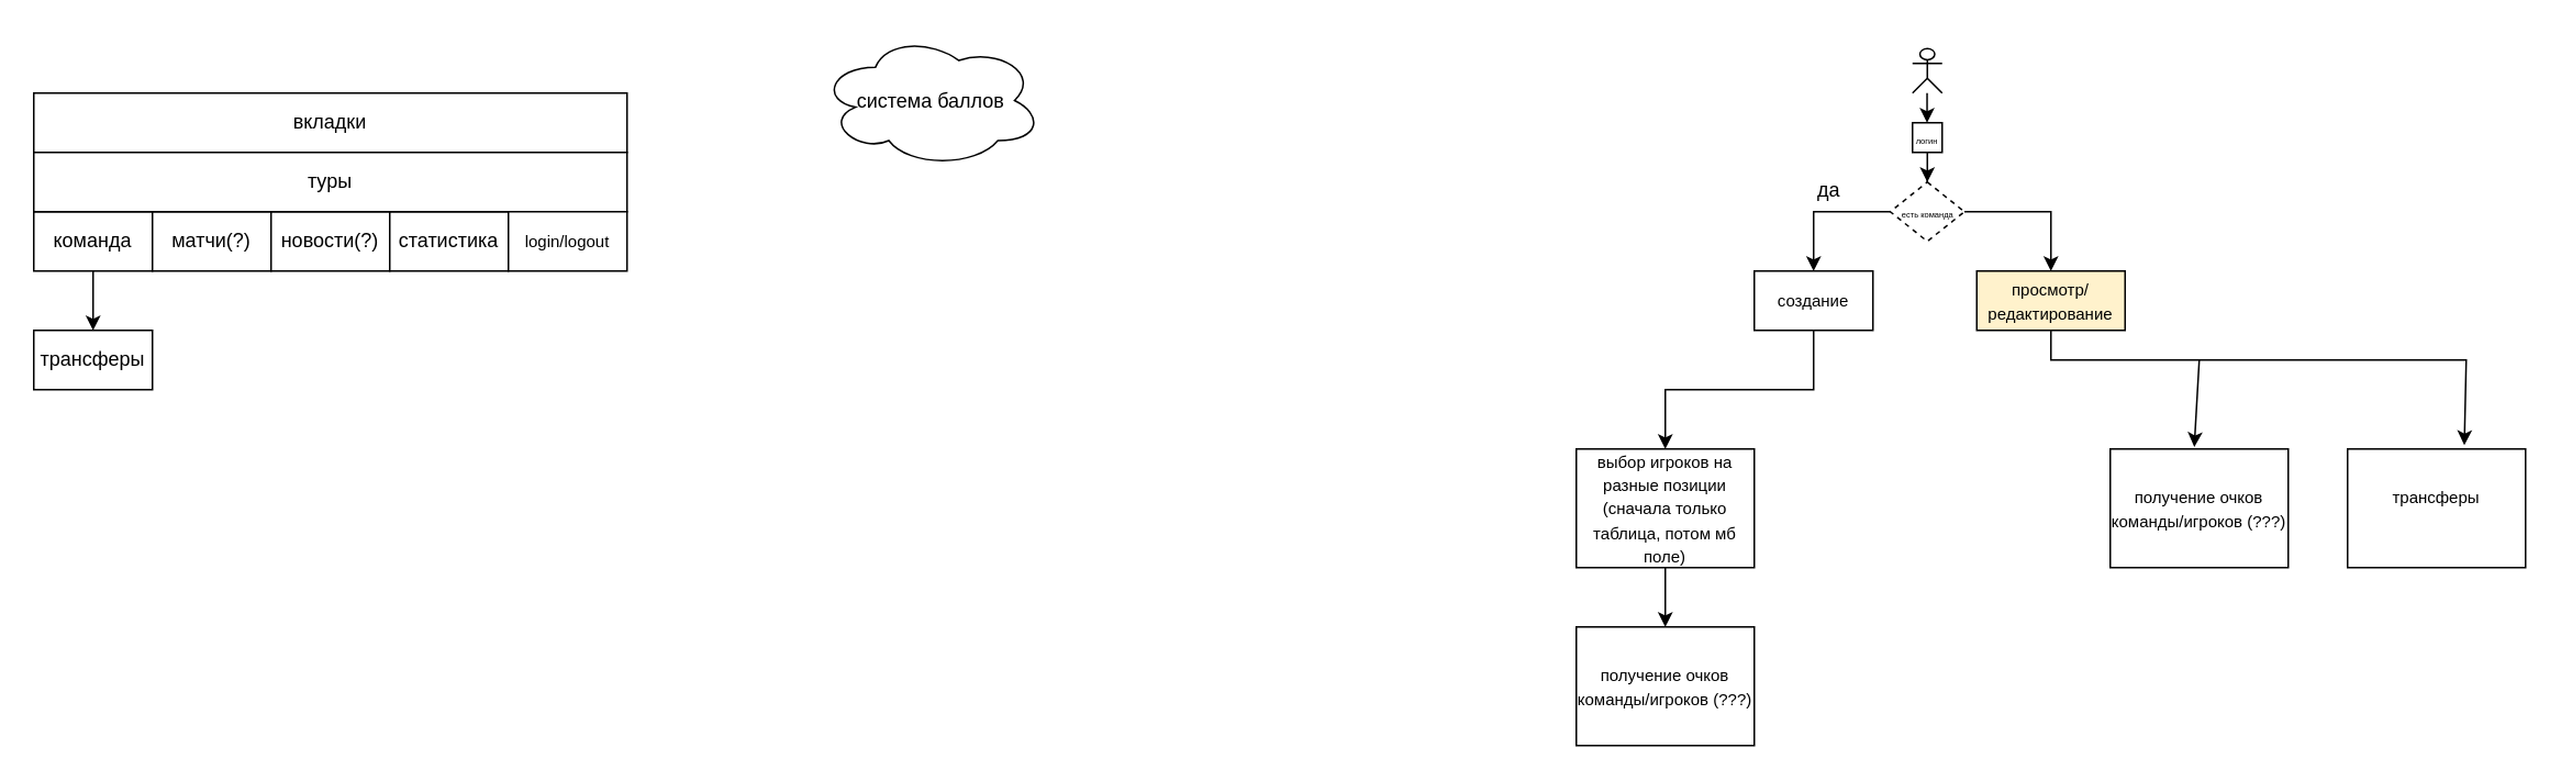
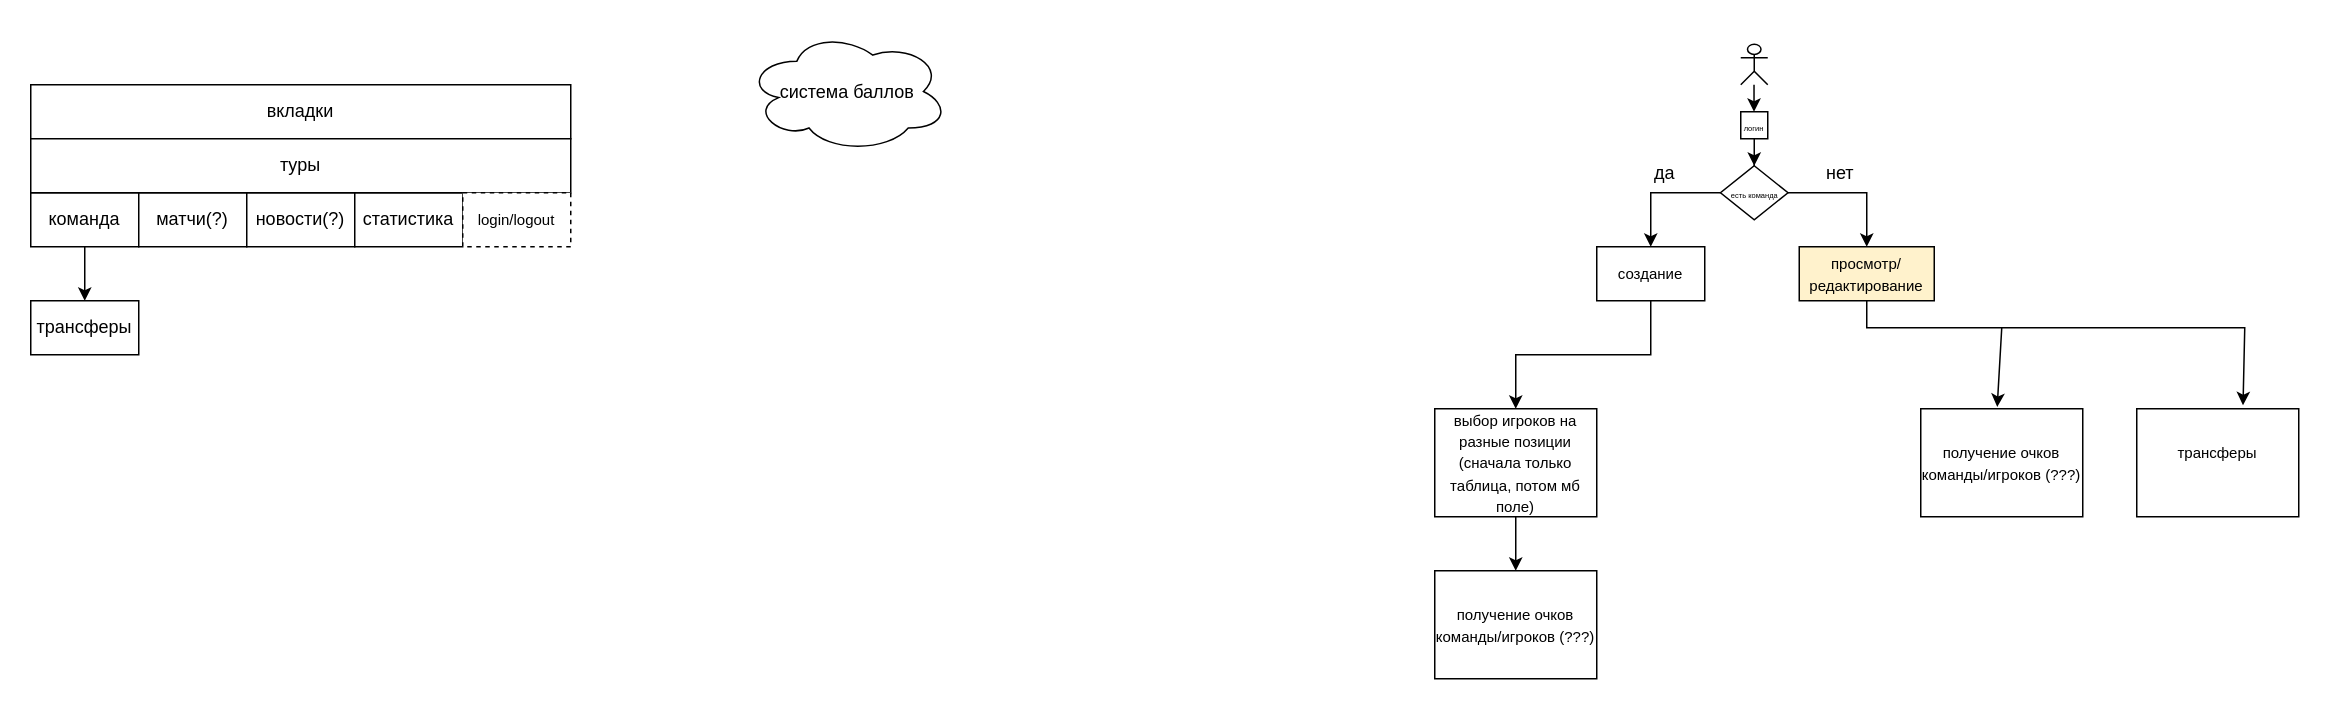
  <mxCell id="0" />
  <mxCell id="1" parent="0" />
  <mxCell id="2" value="" style="shape=umlActor;verticalLabelPosition=bottom;verticalAlign=top;html=1;outlineConnect=0;" vertex="1" parent="1"><mxGeometry x="1160" y="29" width="18" height="27" as="geometry" /></mxCell>
  <mxCell id="3" value="" style="endArrow=classic;html=1;rounded=0;exitX=1;exitY=1;exitDx=0;exitDy=0;exitPerimeter=0;" edge="1" parent="1"><mxGeometry width="50" height="50" relative="1" as="geometry"><mxPoint x="1168.85" y="56" as="sourcePoint" /><mxPoint x="1168.85" y="74" as="targetPoint" /><Array as="points"><mxPoint x="1168.85" y="65" /></Array></mxGeometry></mxCell>
  <mxCell id="4" value="" style="edgeStyle=orthogonalEdgeStyle;rounded=0;orthogonalLoop=1;jettySize=auto;html=1;" edge="1" parent="1" source="5" target="8"><mxGeometry relative="1" as="geometry" /></mxCell>
  <mxCell id="5" value="&lt;font style=&quot;font-size: 5px;&quot;&gt;логин&lt;/font&gt;" style="rounded=0;whiteSpace=wrap;html=1;" vertex="1" parent="1"><mxGeometry x="1160" y="74" width="18" height="18" as="geometry" /></mxCell>
  <mxCell id="6" style="edgeStyle=orthogonalEdgeStyle;rounded=0;orthogonalLoop=1;jettySize=auto;html=1;exitX=0;exitY=0.5;exitDx=0;exitDy=0;" edge="1" parent="1" source="8"><mxGeometry relative="1" as="geometry"><mxPoint x="1100" y="164" as="targetPoint" /><Array as="points"><mxPoint x="1100" y="128" /><mxPoint x="1100" y="155" /></Array></mxGeometry></mxCell>
  <mxCell id="7" style="edgeStyle=orthogonalEdgeStyle;rounded=0;orthogonalLoop=1;jettySize=auto;html=1;exitX=1;exitY=0.5;exitDx=0;exitDy=0;" edge="1" parent="1" source="8"><mxGeometry relative="1" as="geometry"><mxPoint x="1244" y="164" as="targetPoint" /><Array as="points"><mxPoint x="1244" y="128" /><mxPoint x="1244" y="164" /></Array></mxGeometry></mxCell>
- <mxCell id="8" value="&lt;font style=&quot;font-size: 5px;&quot;&gt;есть команда&lt;/font&gt;" style="rhombus;whiteSpace=wrap;html=1;rounded=0;dashed=1;" vertex="1" parent="1"><mxGeometry x="1146.5" y="110" width="45" height="36" as="geometry" /></mxCell>
+ <mxCell id="8" value="&lt;font style=&quot;font-size: 5px;&quot;&gt;есть команда&lt;/font&gt;" style="rhombus;whiteSpace=wrap;html=1;rounded=0;" vertex="1" parent="1"><mxGeometry x="1146.5" y="110" width="45" height="36" as="geometry" /></mxCell>
  <mxCell id="9" value="да" style="text;html=1;align=center;verticalAlign=middle;resizable=0;points=[];autosize=1;strokeColor=none;fillColor=none;" vertex="1" parent="1"><mxGeometry x="1091" y="101" width="36" height="27" as="geometry" /></mxCell>
+ <mxCell id="10" value="нет" style="text;html=1;align=center;verticalAlign=middle;resizable=0;points=[];autosize=1;strokeColor=none;fillColor=none;" vertex="1" parent="1"><mxGeometry x="1203" y="101" width="45" height="27" as="geometry" /></mxCell>
  <mxCell id="11" value="" style="edgeStyle=orthogonalEdgeStyle;rounded=0;orthogonalLoop=1;jettySize=auto;html=1;" edge="1" parent="1" source="12" target="25"><mxGeometry relative="1" as="geometry" /></mxCell>
  <mxCell id="12" value="&lt;font size=&quot;1&quot;&gt;создание&lt;/font&gt;" style="rounded=0;whiteSpace=wrap;html=1;" vertex="1" parent="1"><mxGeometry x="1064" y="164" width="72" height="36" as="geometry" /></mxCell>
  <mxCell id="13" value="&lt;font size=&quot;1&quot;&gt;просмотр/редактирование&lt;/font&gt;" style="rounded=0;whiteSpace=wrap;html=1;fillColor=#fff2cc;" vertex="1" parent="1"><mxGeometry x="1199" y="164" width="90" height="36" as="geometry" /></mxCell>
  <mxCell id="14" value="вкладки" style="rounded=0;whiteSpace=wrap;html=1;" vertex="1" parent="1"><mxGeometry x="20" y="56" width="360" height="36" as="geometry" /></mxCell>
  <mxCell id="15" style="edgeStyle=orthogonalEdgeStyle;rounded=0;orthogonalLoop=1;jettySize=auto;html=1;exitX=0.5;exitY=1;exitDx=0;exitDy=0;" edge="1" parent="1" source="16" target="19"><mxGeometry relative="1" as="geometry"><mxPoint x="56" y="200" as="targetPoint" /></mxGeometry></mxCell>
  <mxCell id="16" value="команда" style="rounded=0;whiteSpace=wrap;html=1;" vertex="1" parent="1"><mxGeometry x="20" y="128" width="72" height="36" as="geometry" /></mxCell>
  <mxCell id="17" value="матчи(?)" style="rounded=0;whiteSpace=wrap;html=1;" vertex="1" parent="1"><mxGeometry x="92" y="128" width="72" height="36" as="geometry" /></mxCell>
  <mxCell id="18" value="новости(?)" style="rounded=0;whiteSpace=wrap;html=1;" vertex="1" parent="1"><mxGeometry x="164" y="128" width="72" height="36" as="geometry" /></mxCell>
  <mxCell id="19" value="трансферы" style="rounded=0;whiteSpace=wrap;html=1;" vertex="1" parent="1"><mxGeometry x="20" y="200" width="72" height="36" as="geometry" /></mxCell>
  <mxCell id="20" value="система баллов" style="ellipse;shape=cloud;whiteSpace=wrap;html=1;" vertex="1" parent="1"><mxGeometry x="497" width="135" height="81" as="geometry" y="20" /></mxCell>
  <mxCell id="21" value="статистика" style="rounded=0;whiteSpace=wrap;html=1;" vertex="1" parent="1"><mxGeometry x="236" y="128" width="72" height="36" as="geometry" /></mxCell>
  <mxCell id="22" value="туры" style="rounded=0;whiteSpace=wrap;html=1;" vertex="1" parent="1"><mxGeometry x="20" y="92" width="360" height="36" as="geometry" /></mxCell>
- <mxCell id="23" value="&lt;font size=&quot;1&quot;&gt;login/logout&lt;/font&gt;" style="rounded=0;whiteSpace=wrap;html=1;" vertex="1" parent="1"><mxGeometry x="308" y="128" width="72" height="36" as="geometry" /></mxCell>
+ <mxCell id="23" value="&lt;font size=&quot;1&quot;&gt;login/logout&lt;/font&gt;" style="rounded=0;whiteSpace=wrap;html=1;dashed=1;" vertex="1" parent="1"><mxGeometry x="308" y="128" width="72" height="36" as="geometry" /></mxCell>
  <mxCell id="24" value="" style="edgeStyle=orthogonalEdgeStyle;rounded=0;orthogonalLoop=1;jettySize=auto;html=1;" edge="1" parent="1" source="25" target="26"><mxGeometry relative="1" as="geometry" /></mxCell>
  <mxCell id="25" value="&lt;font size=&quot;1&quot;&gt;выбор игроков на разные позиции (сначала только таблица, потом мб поле)&lt;/font&gt;" style="whiteSpace=wrap;html=1;rounded=0;" vertex="1" parent="1"><mxGeometry x="956" y="272" width="108" height="72" as="geometry" /></mxCell>
  <mxCell id="26" value="&lt;font size=&quot;1&quot;&gt;получение очков команды/игроков (???)&lt;/font&gt;" style="whiteSpace=wrap;html=1;rounded=0;" vertex="1" parent="1"><mxGeometry x="956" y="380" width="108" height="72" as="geometry" /></mxCell>
  <mxCell id="27" value="&lt;font size=&quot;1&quot;&gt;получение очков команды/игроков (???)&lt;/font&gt;" style="whiteSpace=wrap;html=1;rounded=0;" vertex="1" parent="1"><mxGeometry x="1280" y="272" width="108" height="72" as="geometry" /></mxCell>
  <mxCell id="28" value="" style="endArrow=classic;html=1;rounded=0;entryX=0.472;entryY=-0.017;entryDx=0;entryDy=0;entryPerimeter=0;" edge="1" parent="1" target="27"><mxGeometry width="50" height="50" relative="1" as="geometry"><mxPoint x="1244" y="200" as="sourcePoint" /><mxPoint x="1078" y="317" as="targetPoint" /><Array as="points"><mxPoint x="1244" y="218" /><mxPoint x="1280" y="218" /><mxPoint x="1334" y="218" /></Array></mxGeometry></mxCell>
  <mxCell id="29" value="&lt;font size=&quot;1&quot;&gt;трансферы&lt;/font&gt;&lt;div&gt;&lt;font size=&quot;1&quot;&gt;&lt;br&gt;&lt;/font&gt;&lt;/div&gt;" style="whiteSpace=wrap;html=1;rounded=0;" vertex="1" parent="1"><mxGeometry x="1424" y="272" width="108" height="72" as="geometry" /></mxCell>
  <mxCell id="30" value="" style="endArrow=classic;html=1;rounded=0;entryX=0.656;entryY=-0.032;entryDx=0;entryDy=0;entryPerimeter=0;" edge="1" parent="1" target="29"><mxGeometry width="50" height="50" relative="1" as="geometry"><mxPoint x="1334" y="218" as="sourcePoint" /><mxPoint x="1375" y="173" as="targetPoint" /><Array as="points"><mxPoint x="1496" y="218" /></Array></mxGeometry></mxCell>
